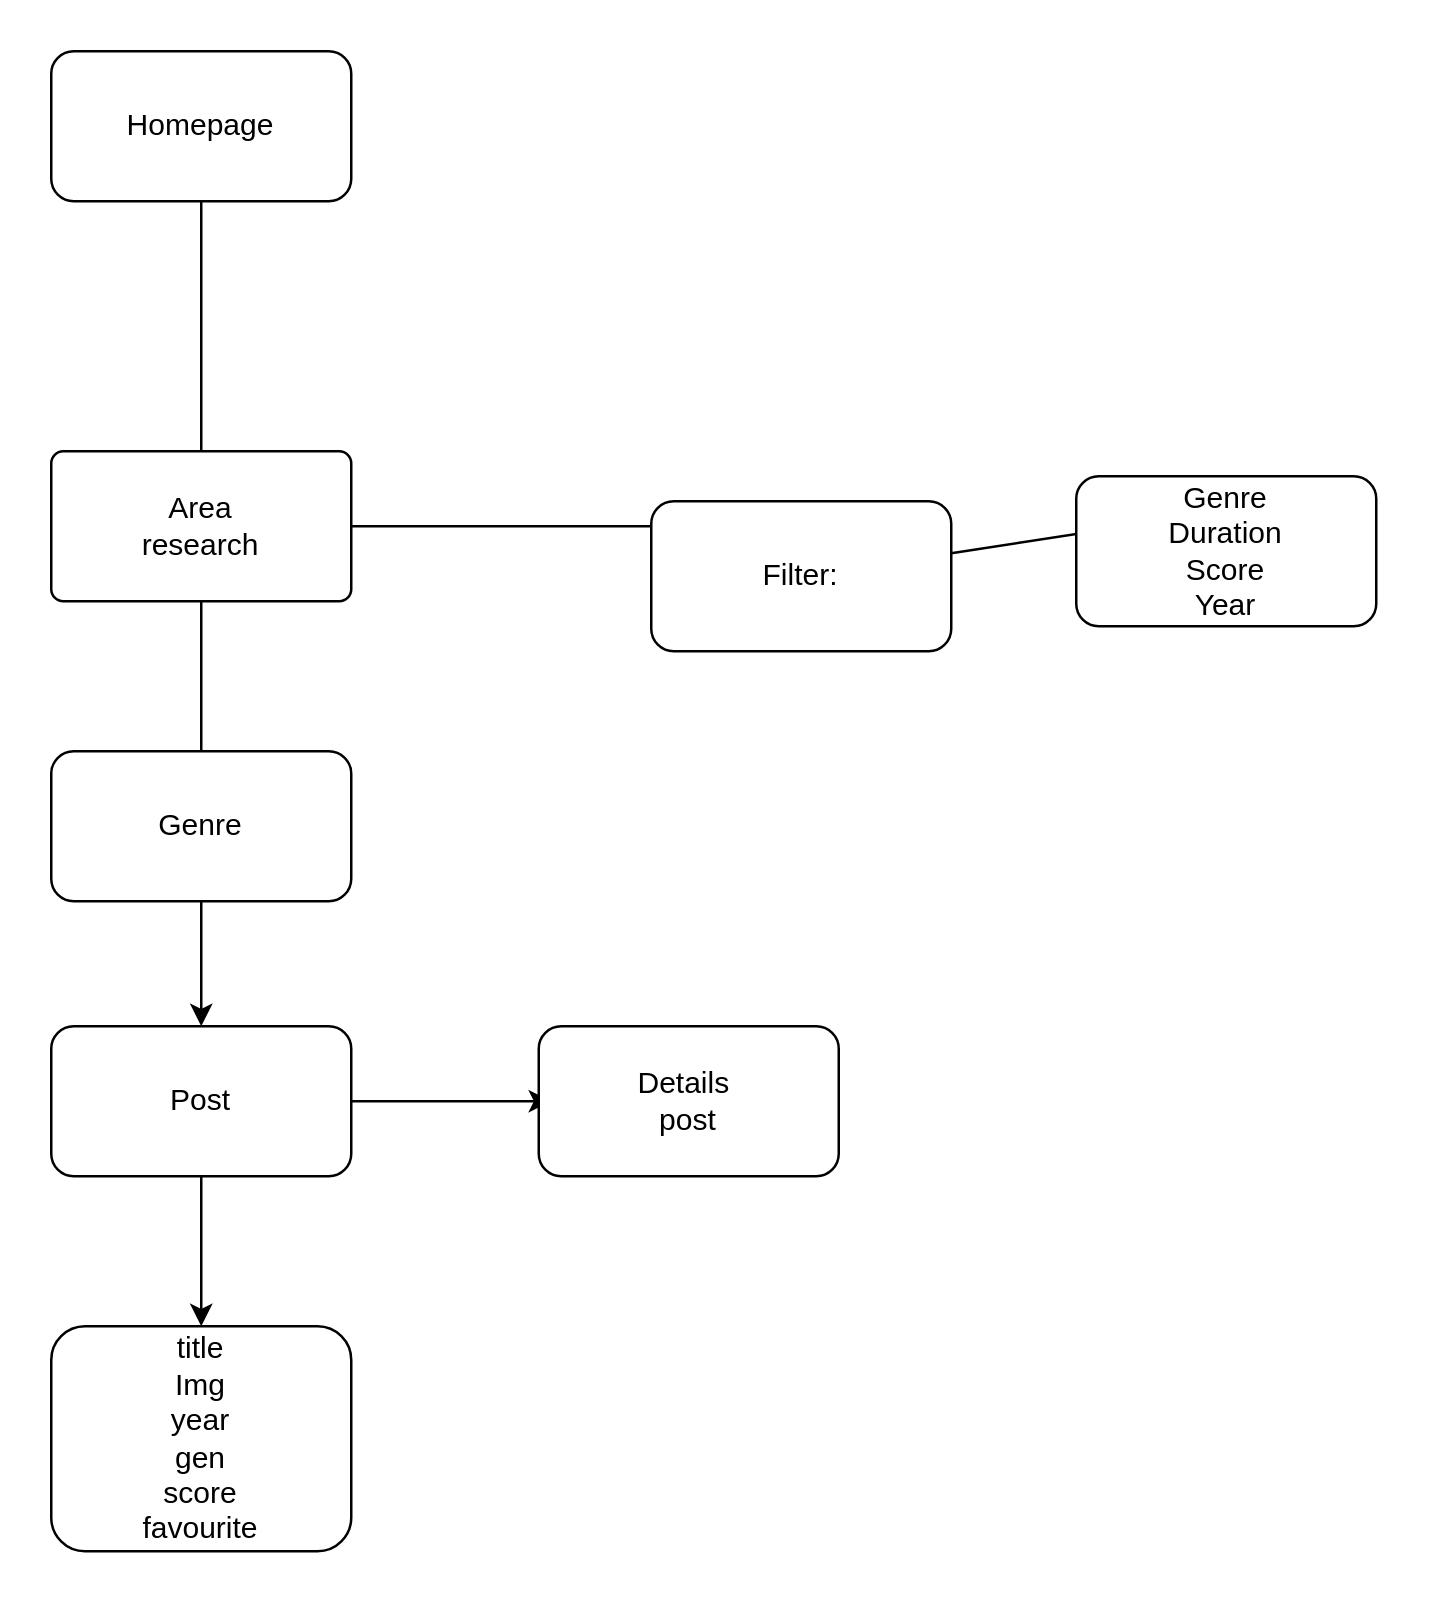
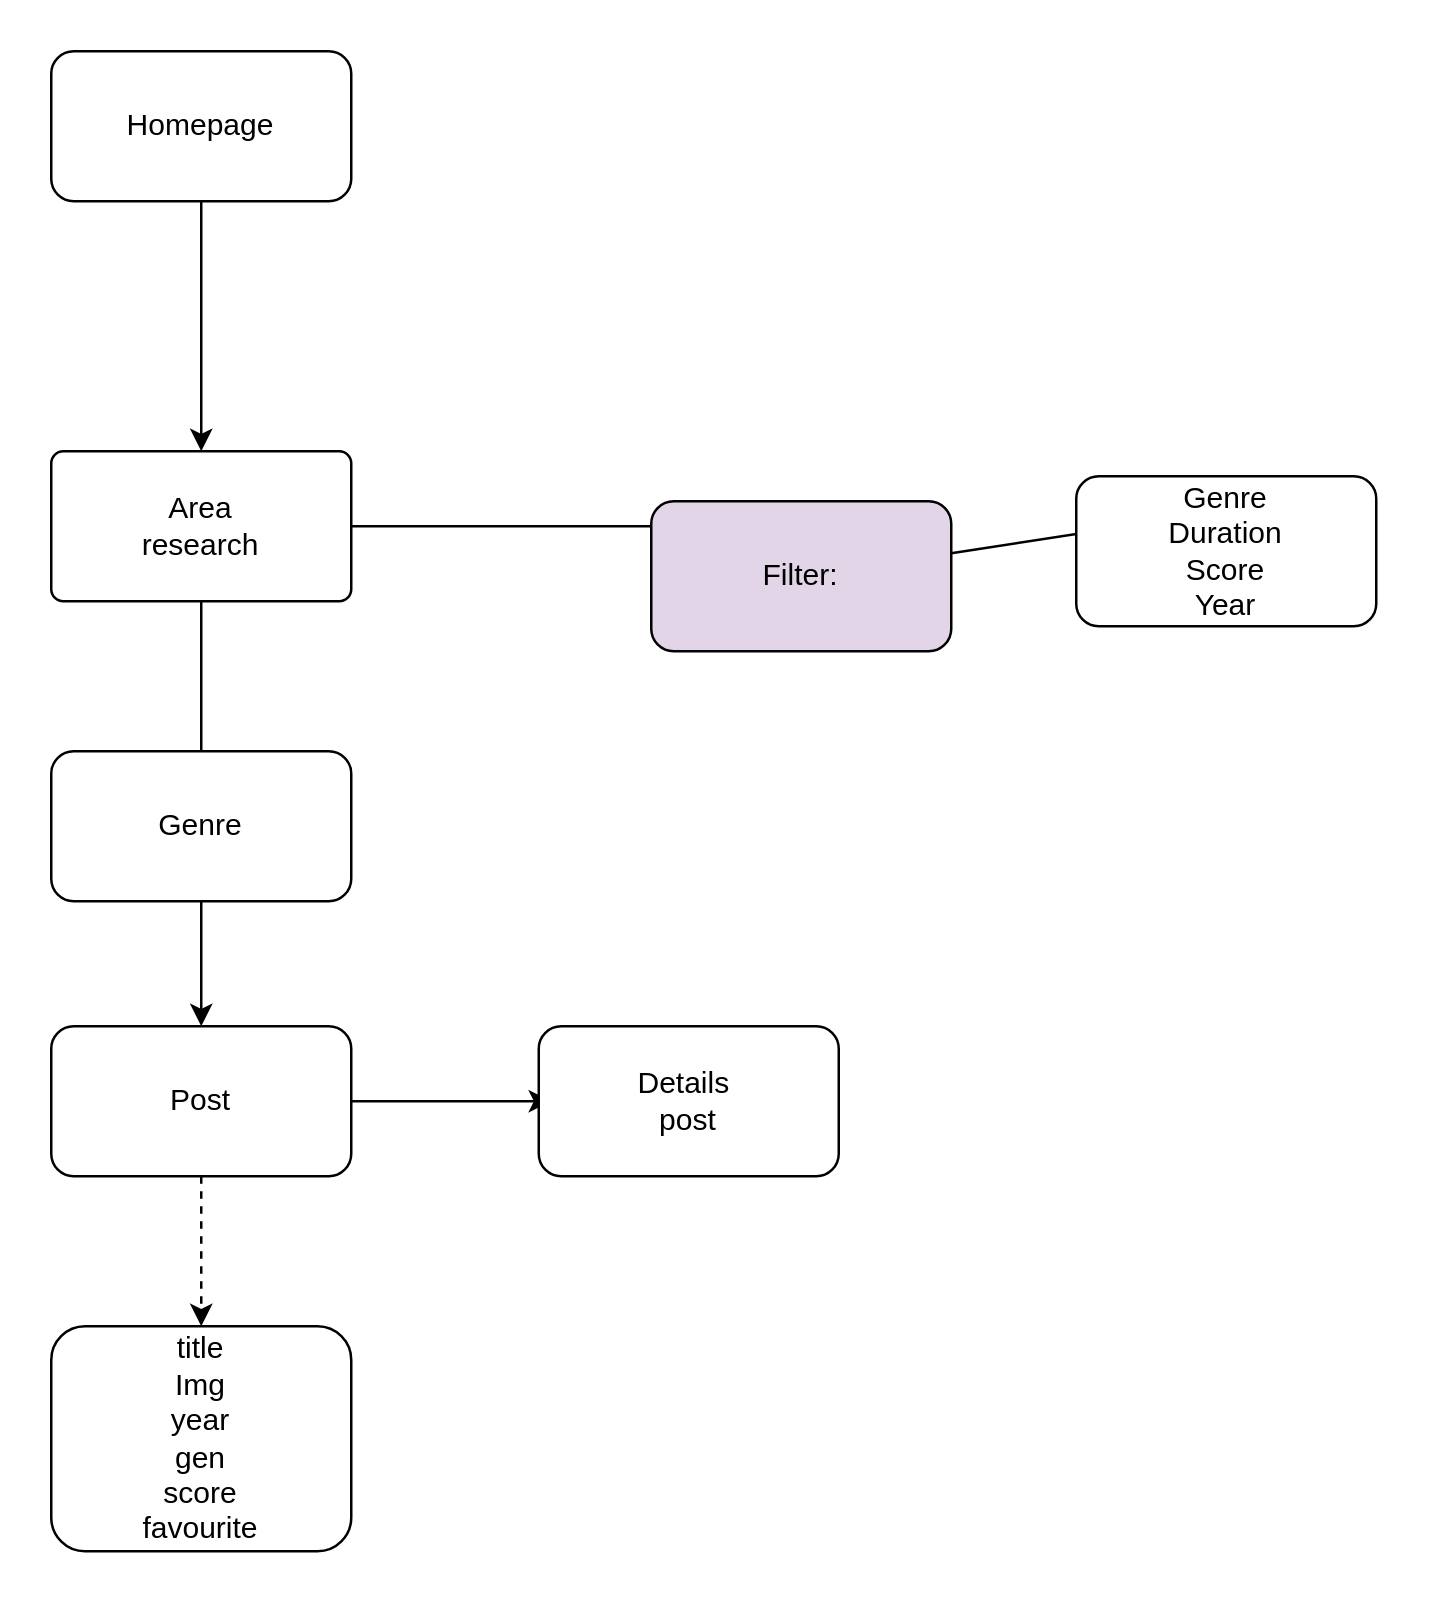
  <mxCell id="0" />
  <mxCell id="1" parent="0" />
  <mxCell id="2" style="edgeStyle=none;html=1;" edge="1" parent="1" source="4"><mxGeometry relative="1" as="geometry"><mxPoint x="80" y="360" as="targetPoint" /></mxGeometry></mxCell>
  <mxCell id="3" style="edgeStyle=none;html=1;" edge="1" parent="1" source="4"><mxGeometry relative="1" as="geometry"><mxPoint x="280" y="210" as="targetPoint" /></mxGeometry></mxCell>
  <mxCell id="4" value="Area&lt;div&gt;research&lt;/div&gt;" style="rounded=1;whiteSpace=wrap;html=1;arcSize=8;" vertex="1" parent="1"><mxGeometry x="20" y="180" width="120" height="60" as="geometry" /></mxCell>
  <mxCell id="5" style="edgeStyle=none;html=1;" edge="1" parent="1" source="6"><mxGeometry relative="1" as="geometry"><mxPoint x="450" y="210" as="targetPoint" /></mxGeometry></mxCell>
- <mxCell id="6" value="Filter:" style="rounded=1;whiteSpace=wrap;html=1;" vertex="1" parent="1"><mxGeometry x="260" y="200" width="120" height="60" as="geometry" /></mxCell>
+ <mxCell id="6" value="Filter:" style="rounded=1;whiteSpace=wrap;html=1;fillColor=#e1d5e7;" vertex="1" parent="1"><mxGeometry x="260" y="200" width="120" height="60" as="geometry" /></mxCell>
  <mxCell id="7" value="&lt;div&gt;&lt;font color=&quot;#000000&quot;&gt;Genre&lt;/font&gt;&lt;/div&gt;&lt;div&gt;&lt;font color=&quot;#000000&quot;&gt;Duration&lt;/font&gt;&lt;/div&gt;&lt;div&gt;&lt;font color=&quot;#000000&quot;&gt;Score&lt;/font&gt;&lt;/div&gt;&lt;div&gt;&lt;font color=&quot;#000000&quot;&gt;Year&lt;/font&gt;&lt;/div&gt;" style="rounded=1;whiteSpace=wrap;html=1;" vertex="1" parent="1"><mxGeometry x="430" y="190" width="120" height="60" as="geometry" /></mxCell>
  <mxCell id="8" style="edgeStyle=none;html=1;" edge="1" parent="1" source="9"><mxGeometry relative="1" as="geometry"><mxPoint x="80" y="410" as="targetPoint" /></mxGeometry></mxCell>
  <mxCell id="9" value="Genre" style="rounded=1;whiteSpace=wrap;html=1;" vertex="1" parent="1"><mxGeometry x="20" y="300" width="120" height="60" as="geometry" /></mxCell>
  <mxCell id="10" value="&lt;div&gt;title&lt;/div&gt;Img&lt;div&gt;&lt;font color=&quot;#000000&quot;&gt;year&lt;/font&gt;&lt;/div&gt;&lt;div&gt;&lt;font color=&quot;#000000&quot;&gt;gen&lt;/font&gt;&lt;/div&gt;&lt;div&gt;&lt;font color=&quot;#000000&quot;&gt;score&lt;/font&gt;&lt;/div&gt;&lt;div&gt;&lt;font color=&quot;#000000&quot;&gt;favourite&lt;/font&gt;&lt;/div&gt;" style="rounded=1;whiteSpace=wrap;html=1;" vertex="1" parent="1"><mxGeometry x="20" y="530" width="120" height="90" as="geometry" /></mxCell>
- <mxCell id="11" style="edgeStyle=none;html=1;entryX=0.5;entryY=0;entryDx=0;entryDy=0;" edge="1" parent="1" source="13" target="10"><mxGeometry relative="1" as="geometry" /></mxCell>
+ <mxCell id="11" style="edgeStyle=none;html=1;entryX=0.5;entryY=0;entryDx=0;entryDy=0;dashed=1;" edge="1" parent="1" source="13" target="10"><mxGeometry relative="1" as="geometry" /></mxCell>
  <mxCell id="12" style="edgeStyle=none;html=1;" edge="1" parent="1" source="13"><mxGeometry relative="1" as="geometry"><mxPoint x="220" y="440" as="targetPoint" /></mxGeometry></mxCell>
  <mxCell id="13" value="Post" style="rounded=1;whiteSpace=wrap;html=1;" vertex="1" parent="1"><mxGeometry x="20" y="410" width="120" height="60" as="geometry" /></mxCell>
  <mxCell id="14" value="Details&amp;nbsp;&lt;div&gt;post&lt;/div&gt;" style="rounded=1;whiteSpace=wrap;html=1;" vertex="1" parent="1"><mxGeometry x="215" y="410" width="120" height="60" as="geometry" /></mxCell>
- <mxCell id="15" style="edgeStyle=none;html=1;exitX=0.5;exitY=1;exitDx=0;exitDy=0;entryX=0.5;entryY=0;entryDx=0;entryDy=0;endArrow=none;" edge="1" parent="1" source="16" target="4"><mxGeometry relative="1" as="geometry" /></mxCell>
+ <mxCell id="15" style="edgeStyle=none;html=1;exitX=0.5;exitY=1;exitDx=0;exitDy=0;entryX=0.5;entryY=0;entryDx=0;entryDy=0;" edge="1" parent="1" source="16" target="4"><mxGeometry relative="1" as="geometry" /></mxCell>
  <mxCell id="16" value="Homepage" style="rounded=1;whiteSpace=wrap;html=1;" vertex="1" parent="1"><mxGeometry x="20" y="20" width="120" height="60" as="geometry" /></mxCell>
